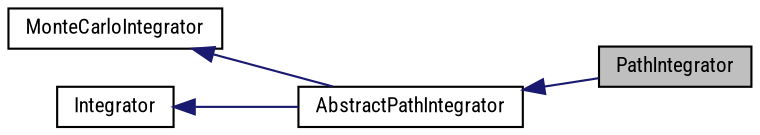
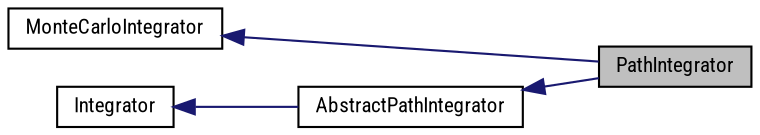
  digraph {
    fontname="Roboto Condensed"
    rankdir=LR
    node [color=black fillcolor=white fontname="Roboto Condensed" fontsize=10 shape=box style=filled]
    edge [color=midnightblue dir=back fontname="Roboto Condensed" fontsize=10 labelfontname=Helvetica labelfontsize=10 style=solid]
    n1 [fillcolor=grey75 fontcolor=black height=0.2 label=PathIntegrator width=0.4]
    n2 [height=0.2 label=AbstractPathIntegrator width=0.4]
    n3 [height=0.2 label=MonteCarloIntegrator width=0.4]
    n4 [height=0.2 label=Integrator width=0.4]
    n2 -> n1
-   n3 -> n2
+   n3 -> n1
    n4 -> n2
  }
